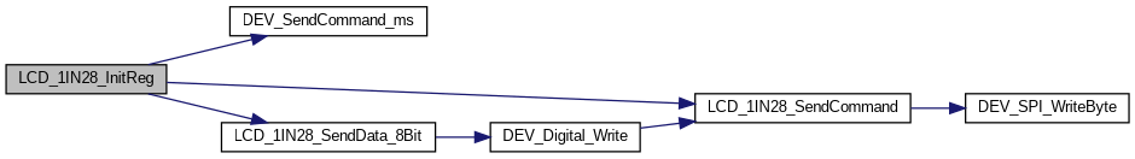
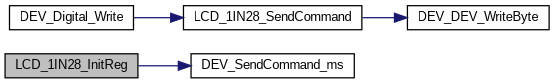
  digraph {
    fontname="Liberation Sans"
    rankdir=LR
    node [color=black fontname="Liberation Sans" fontsize=10 shape=record]
    edge [color=midnightblue fontname="Liberation Sans" fontsize=10 labelfontname=Helvetica labelfontsize=10 style=solid]
    n1 [fillcolor=grey75 fontcolor=black height=0.2 label=LCD_1IN28_InitReg style=filled width=0.4]
    n2 [height=0.2 label=DEV_SendCommand_ms width=0.4]
    n3 [height=0.2 label=LCD_1IN28_SendCommand width=0.4]
-   n4 [height=0.2 label=LCD_1IN28_SendData_8Bit width=0.4]
-   n5 [height=0.2 label=DEV_SPI_WriteByte width=0.4]
+   n5 [height=0.2 label=DEV_DEV_WriteByte width=0.4]
    n6 [height=0.2 label=DEV_Digital_Write width=0.4]
    n1 -> n2
-   n1 -> n3
-   n1 -> n4
    n3 -> n5
-   n4 -> n6
    n6 -> n3
  }
